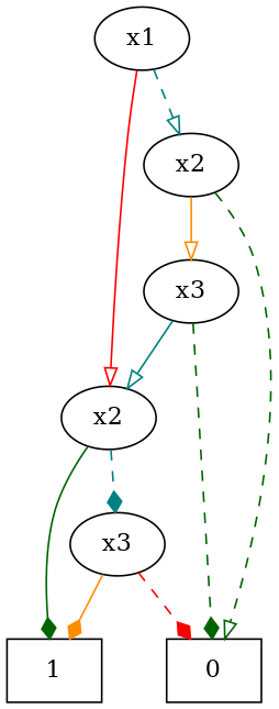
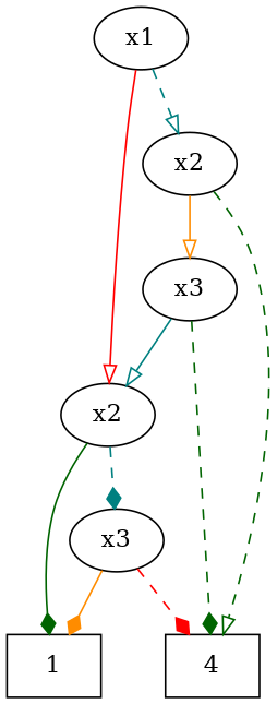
  digraph {
    edge [color=darkgreen arrowhead=diamond]
-   n1 [label=0 shape=box]
+   n1 [label=4 shape=box]
    n2 [label=1 shape=box]
    n3 [label=x3]
    n4 [label=x2]
    n5 [label=x3]
    n6 [label=x2]
    n7 [label=x1]
    n3 -> n1 [style=dashed color=red]
    n3 -> n2 [color=darkorange]
    n4 -> n2
    n4 -> n3 [style=dashed color=teal]
    n5 -> n1 [style=dashed]
    n5 -> n4 [color=teal arrowhead=onormal]
    n6 -> n1 [style=dashed arrowhead=onormal]
    n6 -> n5 [color=darkorange arrowhead=onormal]
    n7 -> n4 [color=red arrowhead=onormal]
    n7 -> n6 [style=dashed color=teal arrowhead=onormal]
  }
